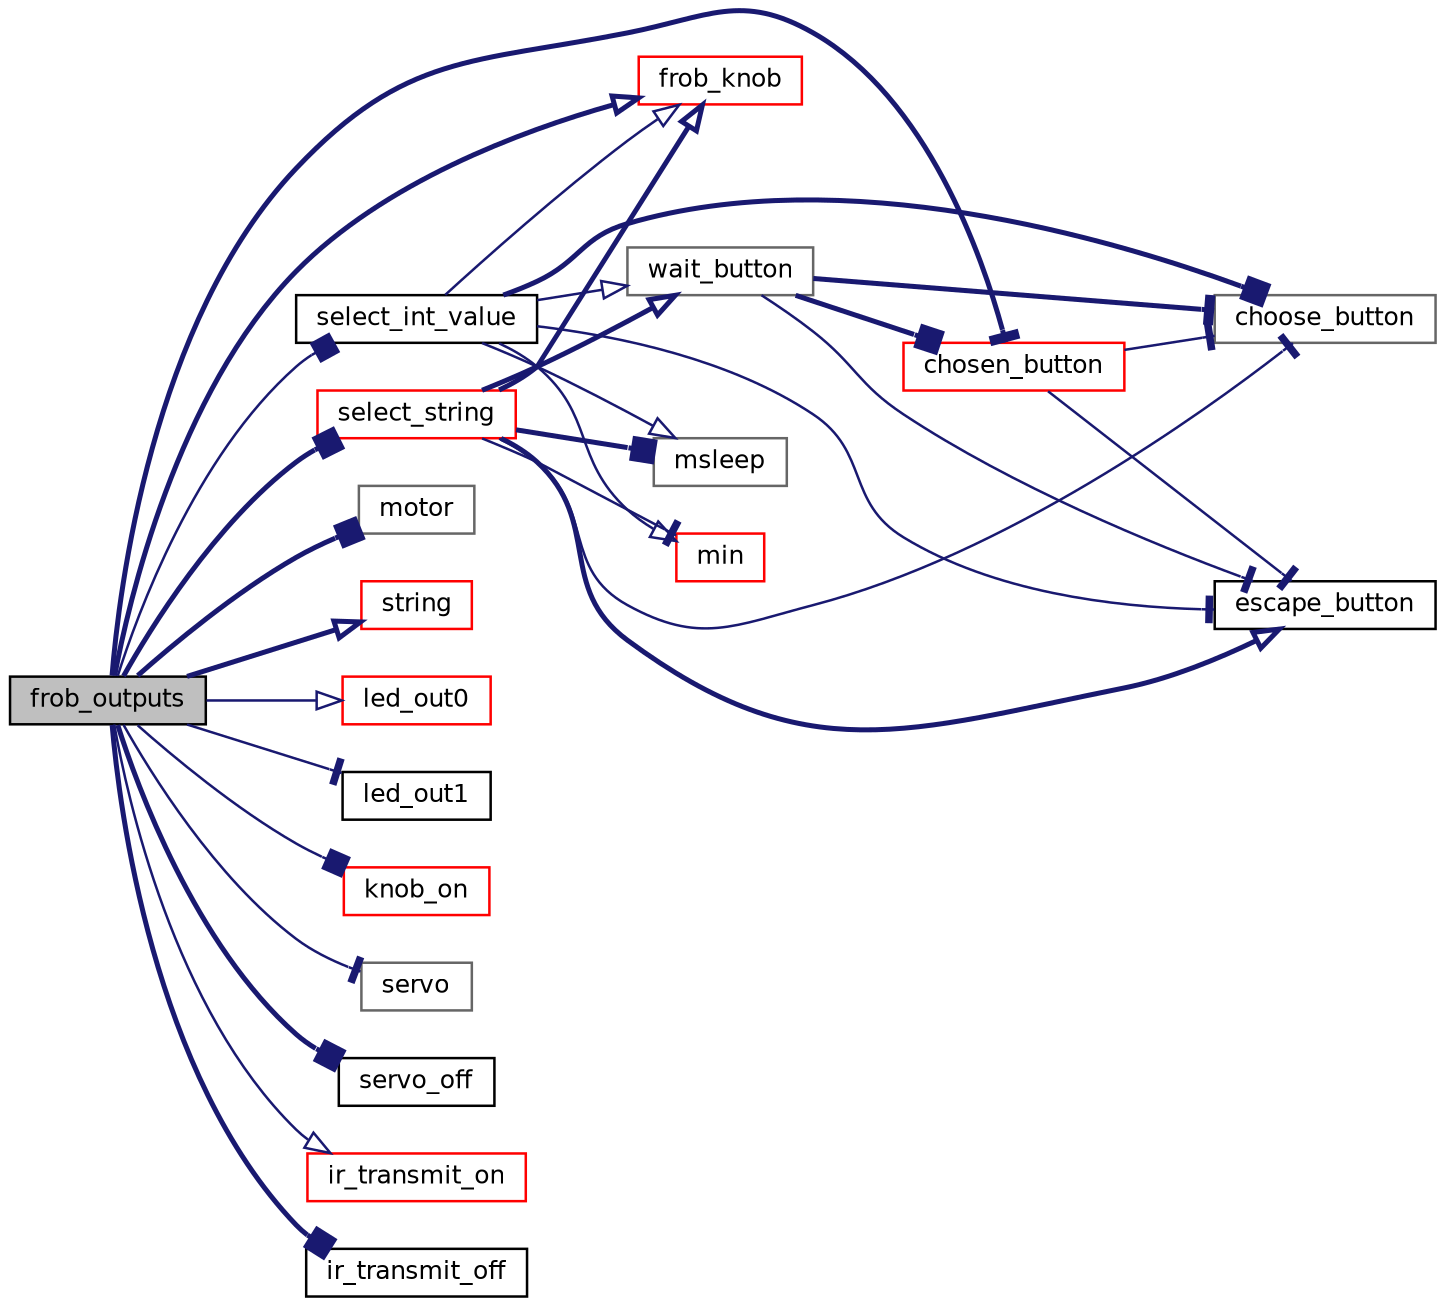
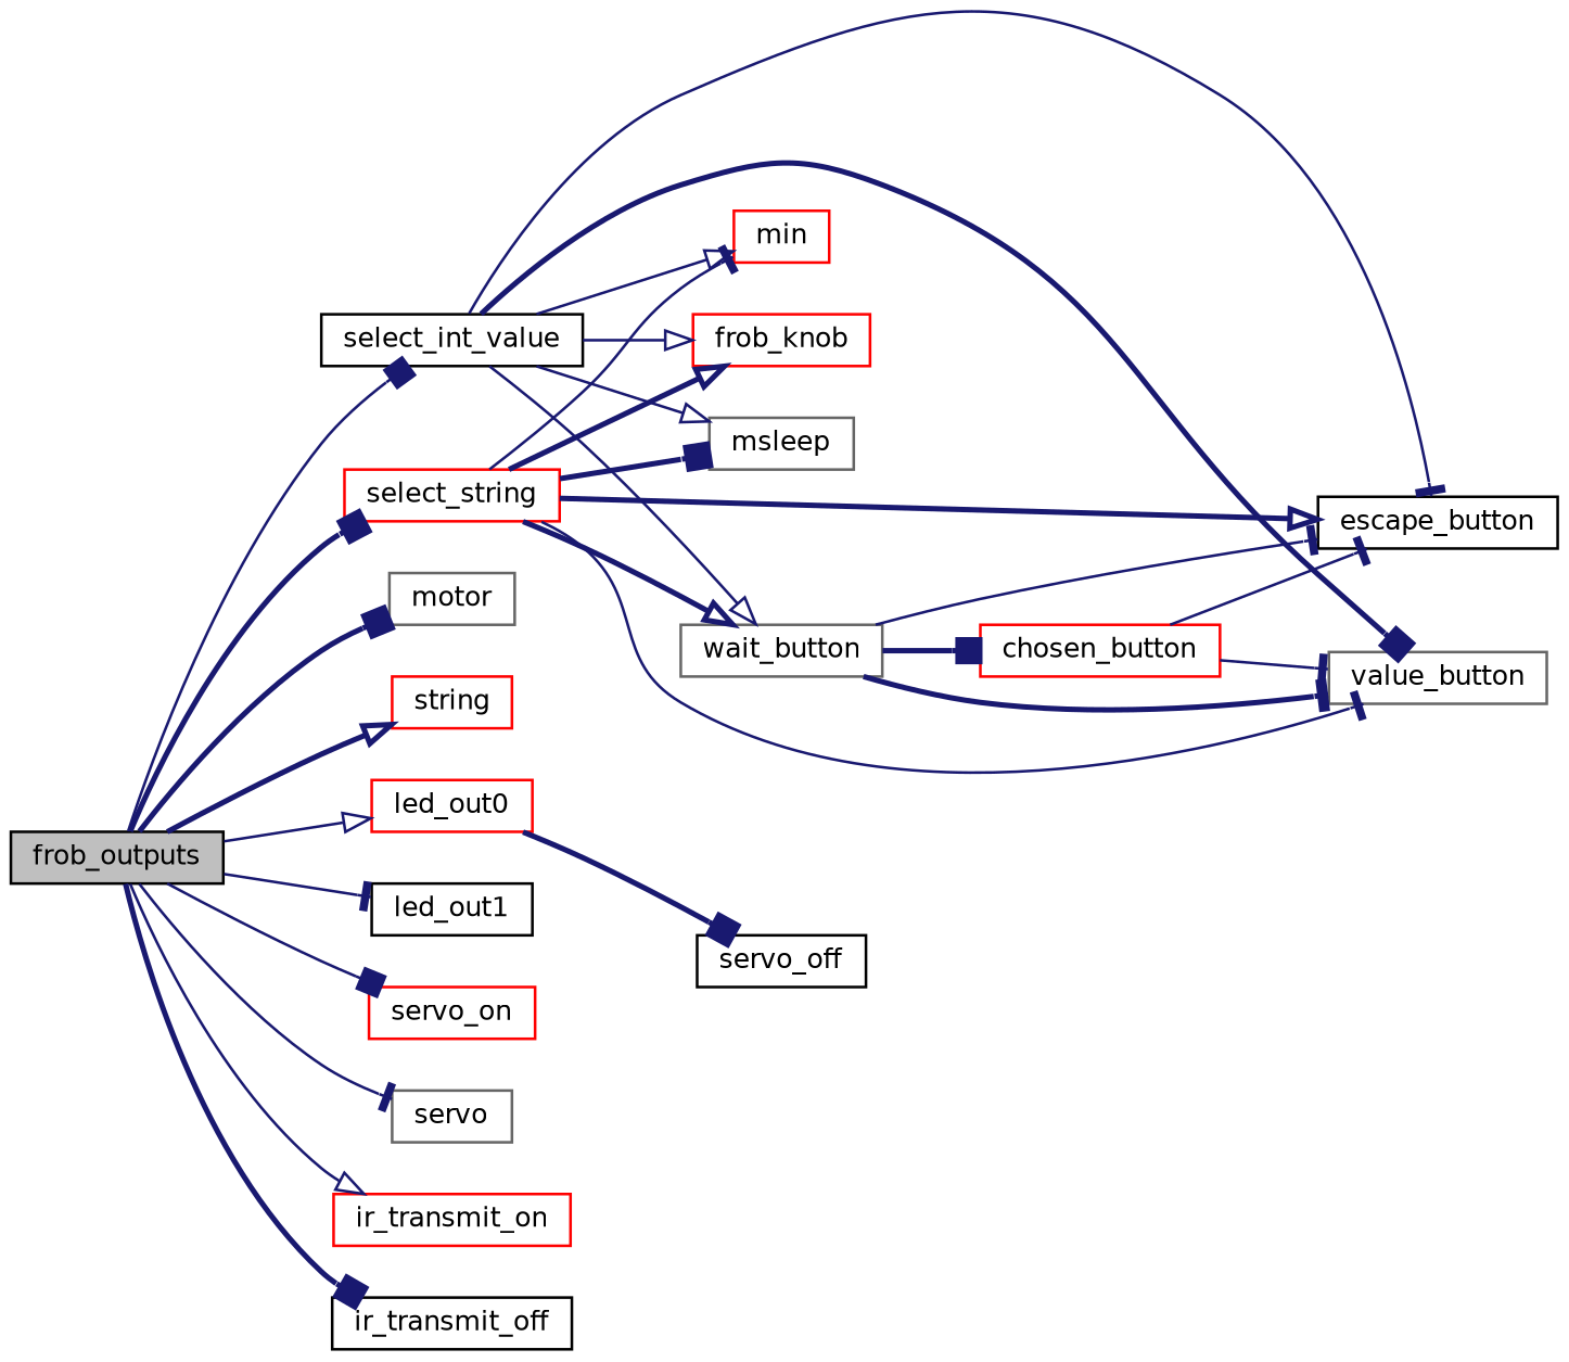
  digraph {
    rankdir=LR
    node [color=red fillcolor=white fontname=Helvetica fontsize=10 shape=record style=filled]
    edge [arrowhead=onormal color=midnightblue fontname=Helvetica fontsize=10 labelfontname=Helvetica labelfontsize=10 style=solid]
    n1 [color=black fillcolor=grey75 fontcolor=black height=0.2 label=frob_outputs width=0.4]
    n2 [height=0.2 label=select_string width=0.4]
    n3 [height=0.2 label=chosen_button width=0.4]
    n4 [height=0.2 label=frob_knob width=0.4]
    n5 [color=black height=0.2 label=select_int_value width=0.4]
    n6 [color=gray40 height=0.2 label=motor width=0.4]
    n7 [height=0.2 label=string width=0.4]
    n8 [height=0.2 label=led_out0 width=0.4]
    n9 [color=black height=0.2 label=led_out1 width=0.4]
-   n10 [height=0.2 label=knob_on width=0.4]
+   n10 [height=0.2 label=servo_on width=0.4]
    n11 [color=gray40 height=0.2 label=servo width=0.4]
    n12 [color=black height=0.2 label=servo_off width=0.4]
    n13 [height=0.2 label=ir_transmit_on width=0.4]
    n14 [color=black height=0.2 label=ir_transmit_off width=0.4]
    n15 [color=gray40 height=0.2 label=msleep width=0.4]
    n16 [color=gray40 height=0.2 label=wait_button width=0.4]
-   n17 [color=gray40 height=0.2 label=choose_button width=0.4]
+   n17 [color=gray40 height=0.2 label=value_button width=0.4]
    n18 [color=black height=0.2 label=escape_button width=0.4]
    n19 [height=0.2 label=min width=0.4]
    n1 -> n2 [arrowhead=box style=bold]
-   n1 -> n3 [arrowhead=tee style=bold]
-   n1 -> n4 [style=bold]
    n1 -> n5 [arrowhead=box]
    n1 -> n6 [arrowhead=box style=bold]
    n1 -> n7 [style=bold]
    n1 -> n8
    n1 -> n9 [arrowhead=tee]
    n1 -> n10 [arrowhead=box]
    n1 -> n11 [arrowhead=tee]
-   n1 -> n12 [arrowhead=box style=bold]
+   n8 -> n12 [arrowhead=box style=bold]
    n1 -> n13
    n1 -> n14 [arrowhead=box style=bold]
    n2 -> n4 [style=bold]
    n2 -> n15 [arrowhead=box style=bold]
    n2 -> n16 [style=bold]
    n2 -> n17 [arrowhead=tee]
    n2 -> n18 [style=bold]
    n2 -> n19 [arrowhead=tee]
    n3 -> n17 [arrowhead=tee]
    n3 -> n18 [arrowhead=tee]
    n5 -> n4
    n5 -> n15
    n5 -> n16
    n5 -> n17 [arrowhead=box style=bold]
    n5 -> n18 [arrowhead=tee]
    n5 -> n19
    n16 -> n3 [arrowhead=box style=bold]
    n16 -> n17 [arrowhead=tee style=bold]
    n16 -> n18 [arrowhead=tee]
  }
